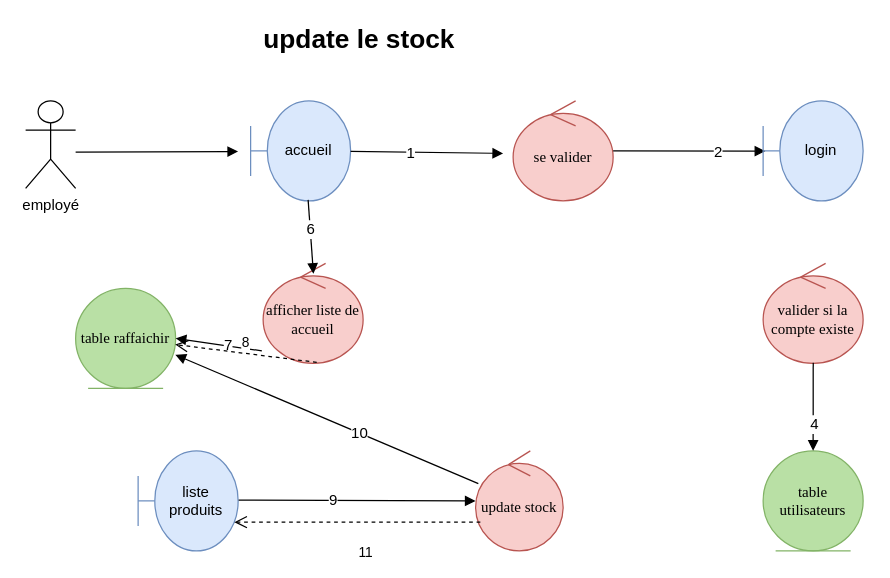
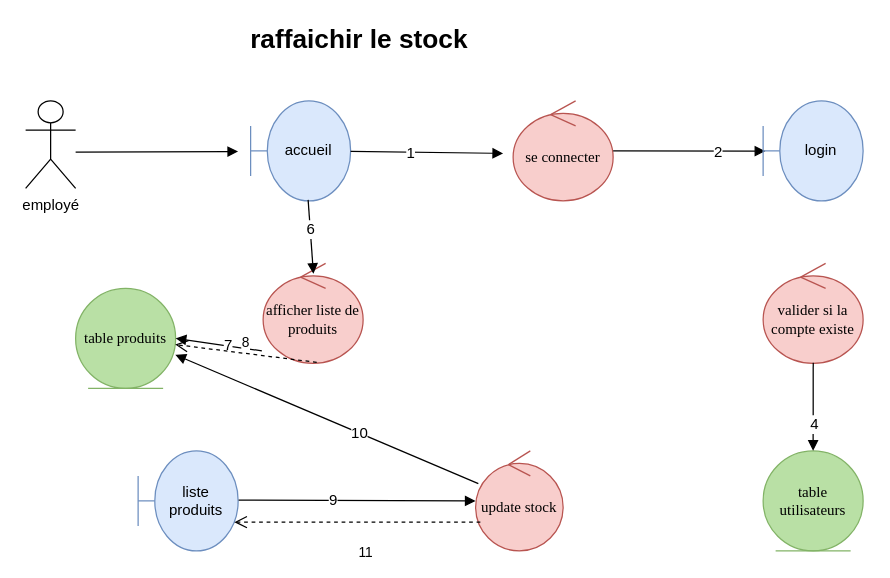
  <mxCell id="0" />
  <mxCell id="1" parent="0" />
  <mxCell id="2" value="employé" style="shape=umlActor;verticalLabelPosition=bottom;labelBackgroundColor=#ffffff;verticalAlign=top;html=1;outlineConnect=0;" vertex="1" parent="1"><mxGeometry x="20" y="80" width="40" height="70" as="geometry" /></mxCell>
  <mxCell id="3" value="accueil" style="shape=umlBoundary;whiteSpace=wrap;html=1;fillColor=#dae8fc;strokeColor=#6c8ebf;" vertex="1" parent="1"><mxGeometry x="200" y="80" width="80" height="80" as="geometry" /></mxCell>
- <mxCell id="4" value="se valider" style="ellipse;shape=umlControl;whiteSpace=wrap;html=1;fontFamily=Verdana;fillColor=#f8cecc;strokeColor=#b85450;" vertex="1" parent="1"><mxGeometry x="410" y="80" width="80" height="80" as="geometry" /></mxCell>
+ <mxCell id="4" value="se connecter" style="ellipse;shape=umlControl;whiteSpace=wrap;html=1;fontFamily=Verdana;fillColor=#f8cecc;strokeColor=#b85450;" vertex="1" parent="1"><mxGeometry x="410" y="80" width="80" height="80" as="geometry" /></mxCell>
  <mxCell id="5" value="" style="html=1;verticalAlign=bottom;endArrow=block;fontFamily=Verdana;" edge="1" parent="1"><mxGeometry x="0.02" y="-28" width="80" relative="1" as="geometry"><mxPoint x="60" y="121" as="sourcePoint" /><mxPoint x="190" y="120.5" as="targetPoint" /><Array as="points" /><mxPoint as="offset" /></mxGeometry></mxCell>
  <mxCell id="6" value="" style="html=1;verticalAlign=bottom;endArrow=block;fontFamily=Verdana;" edge="1" parent="1" source="3"><mxGeometry x="0.02" y="-28" width="80" relative="1" as="geometry"><mxPoint x="300" y="120" as="sourcePoint" /><mxPoint x="402" y="122" as="targetPoint" /><Array as="points" /><mxPoint as="offset" /></mxGeometry></mxCell>
  <mxCell id="7" value="1" style="text;html=1;resizable=0;points=[];align=center;verticalAlign=middle;labelBackgroundColor=#ffffff;" vertex="1" connectable="0" parent="6"><mxGeometry x="-0.211" relative="1" as="geometry"><mxPoint as="offset" /></mxGeometry></mxCell>
  <mxCell id="8" value="" style="html=1;verticalAlign=bottom;endArrow=block;fontFamily=Verdana;entryX=0.022;entryY=0.502;entryDx=0;entryDy=0;entryPerimeter=0;" edge="1" parent="1" target="14"><mxGeometry x="0.02" y="-28" width="80" relative="1" as="geometry"><mxPoint x="490" y="120" as="sourcePoint" /><mxPoint x="594" y="121" as="targetPoint" /><Array as="points" /><mxPoint as="offset" /></mxGeometry></mxCell>
  <mxCell id="9" value="2" style="text;html=1;resizable=0;points=[];align=center;verticalAlign=middle;labelBackgroundColor=#ffffff;" vertex="1" connectable="0" parent="8"><mxGeometry x="0.38" relative="1" as="geometry"><mxPoint as="offset" /></mxGeometry></mxCell>
  <mxCell id="10" value="liste produits" style="shape=umlBoundary;whiteSpace=wrap;html=1;fillColor=#dae8fc;strokeColor=#6c8ebf;" vertex="1" parent="1"><mxGeometry x="110" y="360" width="80" height="80" as="geometry" /></mxCell>
  <mxCell id="11" value="update stock" style="ellipse;shape=umlControl;whiteSpace=wrap;html=1;fontFamily=Verdana;fillColor=#f8cecc;strokeColor=#b85450;" vertex="1" parent="1"><mxGeometry x="380" y="360" width="70" height="80" as="geometry" /></mxCell>
- <mxCell id="12" value="&lt;span style=&quot;font-size: 21px&quot;&gt;&lt;b&gt;update le stock&amp;nbsp;&lt;/b&gt;&lt;/span&gt;" style="text;html=1;strokeColor=none;fillColor=none;align=center;verticalAlign=middle;whiteSpace=wrap;rounded=0;" vertex="1" parent="1"><mxGeometry x="190" y="20" width="200" height="20" as="geometry" /></mxCell>
+ <mxCell id="12" value="&lt;span style=&quot;font-size: 21px&quot;&gt;&lt;b&gt;raffaichir le stock&amp;nbsp;&lt;/b&gt;&lt;/span&gt;" style="text;html=1;strokeColor=none;fillColor=none;align=center;verticalAlign=middle;whiteSpace=wrap;rounded=0;" vertex="1" parent="1"><mxGeometry x="190" y="20" width="200" height="20" as="geometry" /></mxCell>
  <mxCell id="13" value="table utilisateurs" style="ellipse;shape=umlEntity;whiteSpace=wrap;html=1;fontFamily=Verdana;fillColor=#B9E0A5;strokeColor=#82b366;" vertex="1" parent="1"><mxGeometry x="610" y="360" width="80" height="80" as="geometry" /></mxCell>
  <mxCell id="14" value="login" style="shape=umlBoundary;whiteSpace=wrap;html=1;fillColor=#dae8fc;strokeColor=#6c8ebf;" vertex="1" parent="1"><mxGeometry x="610" y="80" width="80" height="80" as="geometry" /></mxCell>
  <mxCell id="15" value="valider si la compte existe" style="ellipse;shape=umlControl;whiteSpace=wrap;html=1;fontFamily=Verdana;fillColor=#f8cecc;strokeColor=#b85450;" vertex="1" parent="1"><mxGeometry x="610" y="210" width="80" height="80" as="geometry" /></mxCell>
  <mxCell id="16" value="" style="html=1;verticalAlign=bottom;endArrow=block;fontFamily=Verdana;entryX=0.5;entryY=0;entryDx=0;entryDy=0;exitX=0.501;exitY=0.993;exitDx=0;exitDy=0;exitPerimeter=0;" edge="1" parent="1" source="15" target="13"><mxGeometry x="0.02" y="-28" width="80" relative="1" as="geometry"><mxPoint x="654.4" y="173.12" as="sourcePoint" /><mxPoint x="653.74" y="253.12" as="targetPoint" /><Array as="points" /><mxPoint as="offset" /></mxGeometry></mxCell>
  <mxCell id="17" value="4" style="text;html=1;resizable=0;points=[];align=center;verticalAlign=middle;labelBackgroundColor=#ffffff;" vertex="1" connectable="0" parent="16"><mxGeometry x="0.38" relative="1" as="geometry"><mxPoint as="offset" /></mxGeometry></mxCell>
- <mxCell id="18" value="afficher liste de accueil" style="ellipse;shape=umlControl;whiteSpace=wrap;html=1;fontFamily=Verdana;fillColor=#f8cecc;strokeColor=#b85450;" vertex="1" parent="1"><mxGeometry x="210" y="210" width="80" height="80" as="geometry" /></mxCell>
+ <mxCell id="18" value="afficher liste de produits" style="ellipse;shape=umlControl;whiteSpace=wrap;html=1;fontFamily=Verdana;fillColor=#f8cecc;strokeColor=#b85450;" vertex="1" parent="1"><mxGeometry x="210" y="210" width="80" height="80" as="geometry" /></mxCell>
  <mxCell id="19" value="" style="html=1;verticalAlign=bottom;endArrow=block;fontFamily=Verdana;entryX=0.503;entryY=0.104;entryDx=0;entryDy=0;entryPerimeter=0;exitX=0.575;exitY=0.99;exitDx=0;exitDy=0;exitPerimeter=0;" edge="1" parent="1" source="3" target="18"><mxGeometry x="0.02" y="-28" width="80" relative="1" as="geometry"><mxPoint x="400" y="270" as="sourcePoint" /><mxPoint x="412" y="132" as="targetPoint" /><Array as="points" /><mxPoint as="offset" /></mxGeometry></mxCell>
  <mxCell id="20" value="6" style="text;html=1;resizable=0;points=[];align=center;verticalAlign=middle;labelBackgroundColor=#ffffff;" vertex="1" connectable="0" parent="19"><mxGeometry x="-0.211" relative="1" as="geometry"><mxPoint as="offset" /></mxGeometry></mxCell>
- <mxCell id="21" value="table raffaichir" style="ellipse;shape=umlEntity;whiteSpace=wrap;html=1;fontFamily=Verdana;fillColor=#B9E0A5;strokeColor=#82b366;" vertex="1" parent="1"><mxGeometry x="60" y="230" width="80" height="80" as="geometry" /></mxCell>
+ <mxCell id="21" value="table produits" style="ellipse;shape=umlEntity;whiteSpace=wrap;html=1;fontFamily=Verdana;fillColor=#B9E0A5;strokeColor=#82b366;" vertex="1" parent="1"><mxGeometry x="60" y="230" width="80" height="80" as="geometry" /></mxCell>
  <mxCell id="22" value="" style="html=1;verticalAlign=bottom;endArrow=block;fontFamily=Verdana;entryX=1;entryY=0.5;entryDx=0;entryDy=0;" edge="1" parent="1" target="21"><mxGeometry x="0.02" y="-28" width="80" relative="1" as="geometry"><mxPoint x="209" y="280" as="sourcePoint" /><mxPoint x="260.24" y="258.32" as="targetPoint" /><Array as="points" /><mxPoint as="offset" /></mxGeometry></mxCell>
  <mxCell id="23" value="7" style="text;html=1;resizable=0;points=[];align=center;verticalAlign=middle;labelBackgroundColor=#ffffff;" vertex="1" connectable="0" parent="22"><mxGeometry x="-0.211" relative="1" as="geometry"><mxPoint as="offset" /></mxGeometry></mxCell>
  <mxCell id="24" value="8" style="html=1;verticalAlign=bottom;endArrow=open;dashed=1;endSize=8;exitX=0.536;exitY=0.99;exitDx=0;exitDy=0;exitPerimeter=0;" edge="1" parent="1" source="18" target="21"><mxGeometry relative="1" as="geometry"><mxPoint x="100" y="480" as="sourcePoint" /><mxPoint x="20" y="480" as="targetPoint" /></mxGeometry></mxCell>
  <mxCell id="25" value="" style="html=1;verticalAlign=bottom;endArrow=block;fontFamily=Verdana;exitX=1.005;exitY=0.493;exitDx=0;exitDy=0;exitPerimeter=0;" edge="1" parent="1" source="10"><mxGeometry x="0.02" y="-28" width="80" relative="1" as="geometry"><mxPoint x="619.92" y="262.8" as="sourcePoint" /><mxPoint x="380" y="400" as="targetPoint" /><Array as="points" /><mxPoint as="offset" /></mxGeometry></mxCell>
  <mxCell id="26" value="9" style="text;html=1;resizable=0;points=[];align=center;verticalAlign=middle;labelBackgroundColor=#ffffff;" vertex="1" connectable="0" parent="25"><mxGeometry x="-0.211" relative="1" as="geometry"><mxPoint as="offset" /></mxGeometry></mxCell>
  <mxCell id="27" value="" style="html=1;verticalAlign=bottom;endArrow=block;fontFamily=Verdana;entryX=0.997;entryY=0.664;entryDx=0;entryDy=0;entryPerimeter=0;" edge="1" parent="1" source="11" target="21"><mxGeometry x="0.02" y="-28" width="80" relative="1" as="geometry"><mxPoint x="219" y="290" as="sourcePoint" /><mxPoint x="140" y="290" as="targetPoint" /><Array as="points" /><mxPoint as="offset" /></mxGeometry></mxCell>
  <mxCell id="28" value="10" style="text;html=1;resizable=0;points=[];align=center;verticalAlign=middle;labelBackgroundColor=#ffffff;" vertex="1" connectable="0" parent="27"><mxGeometry x="-0.211" relative="1" as="geometry"><mxPoint as="offset" /></mxGeometry></mxCell>
  <mxCell id="29" value="11" style="html=1;verticalAlign=bottom;endArrow=open;dashed=1;endSize=8;exitX=0.054;exitY=0.713;exitDx=0;exitDy=0;exitPerimeter=0;entryX=0.962;entryY=0.713;entryDx=0;entryDy=0;entryPerimeter=0;" edge="1" parent="1" source="11" target="10"><mxGeometry x="-0.062" y="33" relative="1" as="geometry"><mxPoint x="262.88" y="299.2" as="sourcePoint" /><mxPoint x="290" y="417" as="targetPoint" /><mxPoint as="offset" /></mxGeometry></mxCell>
